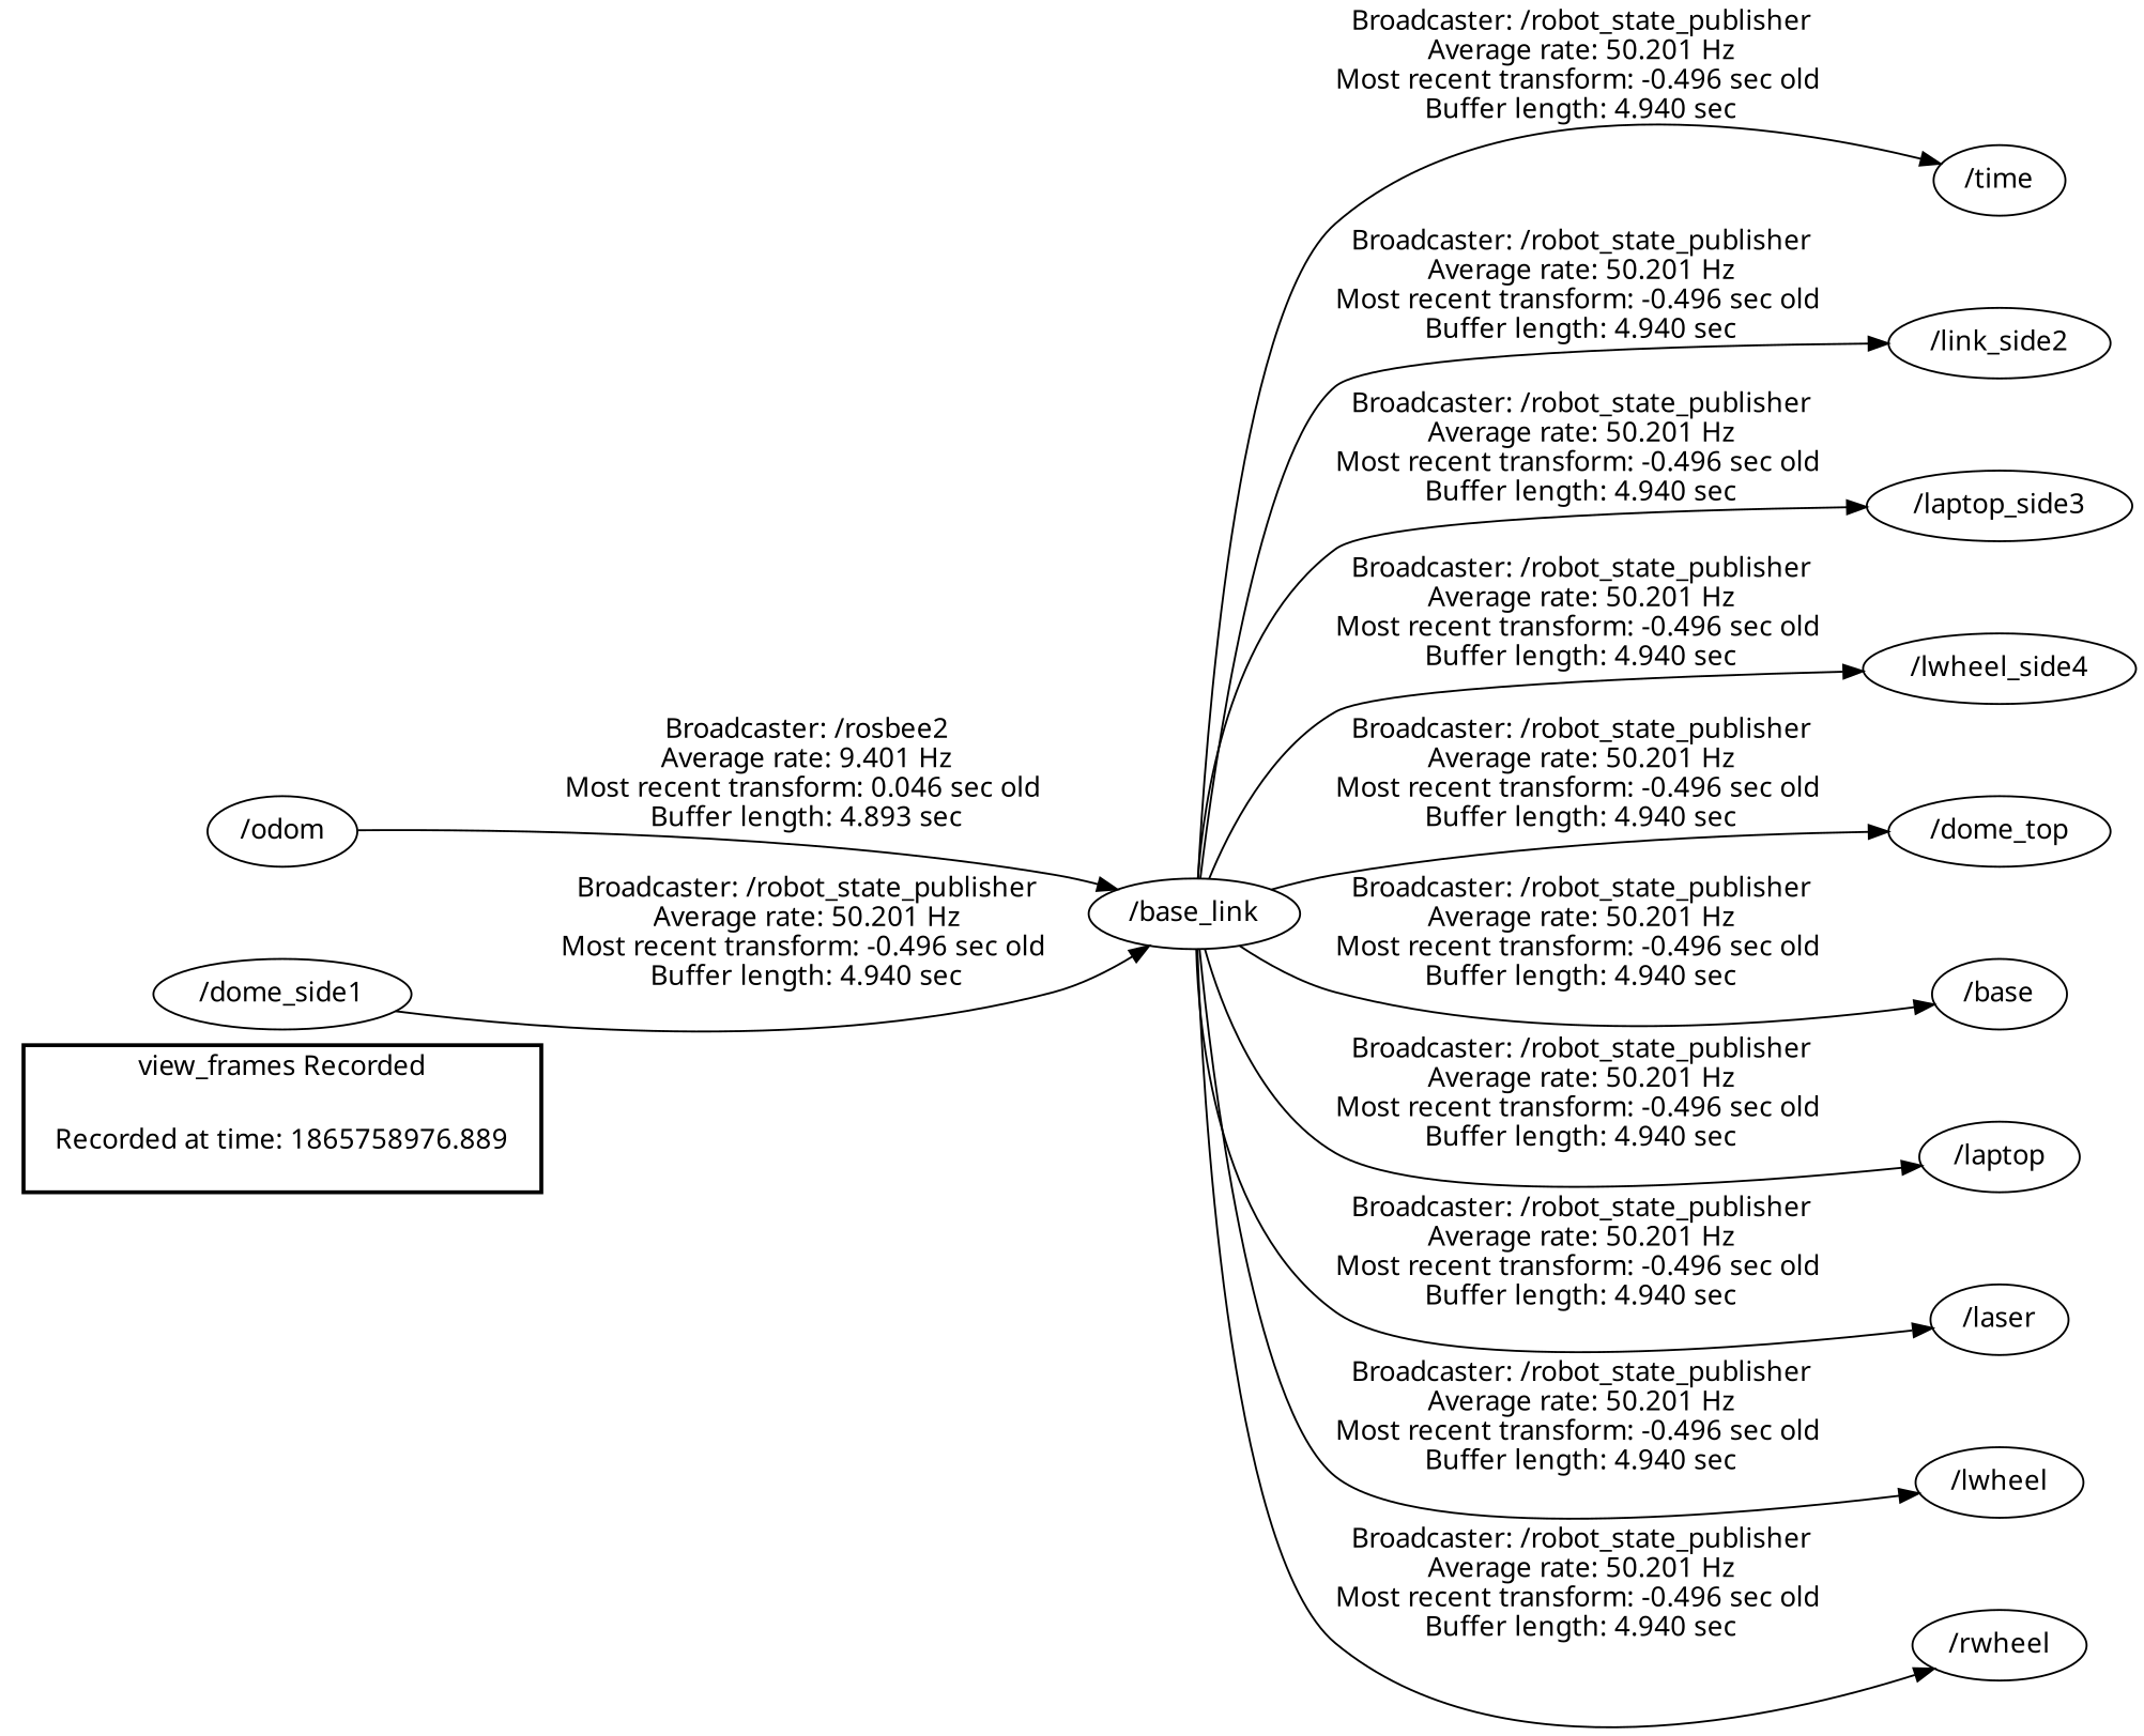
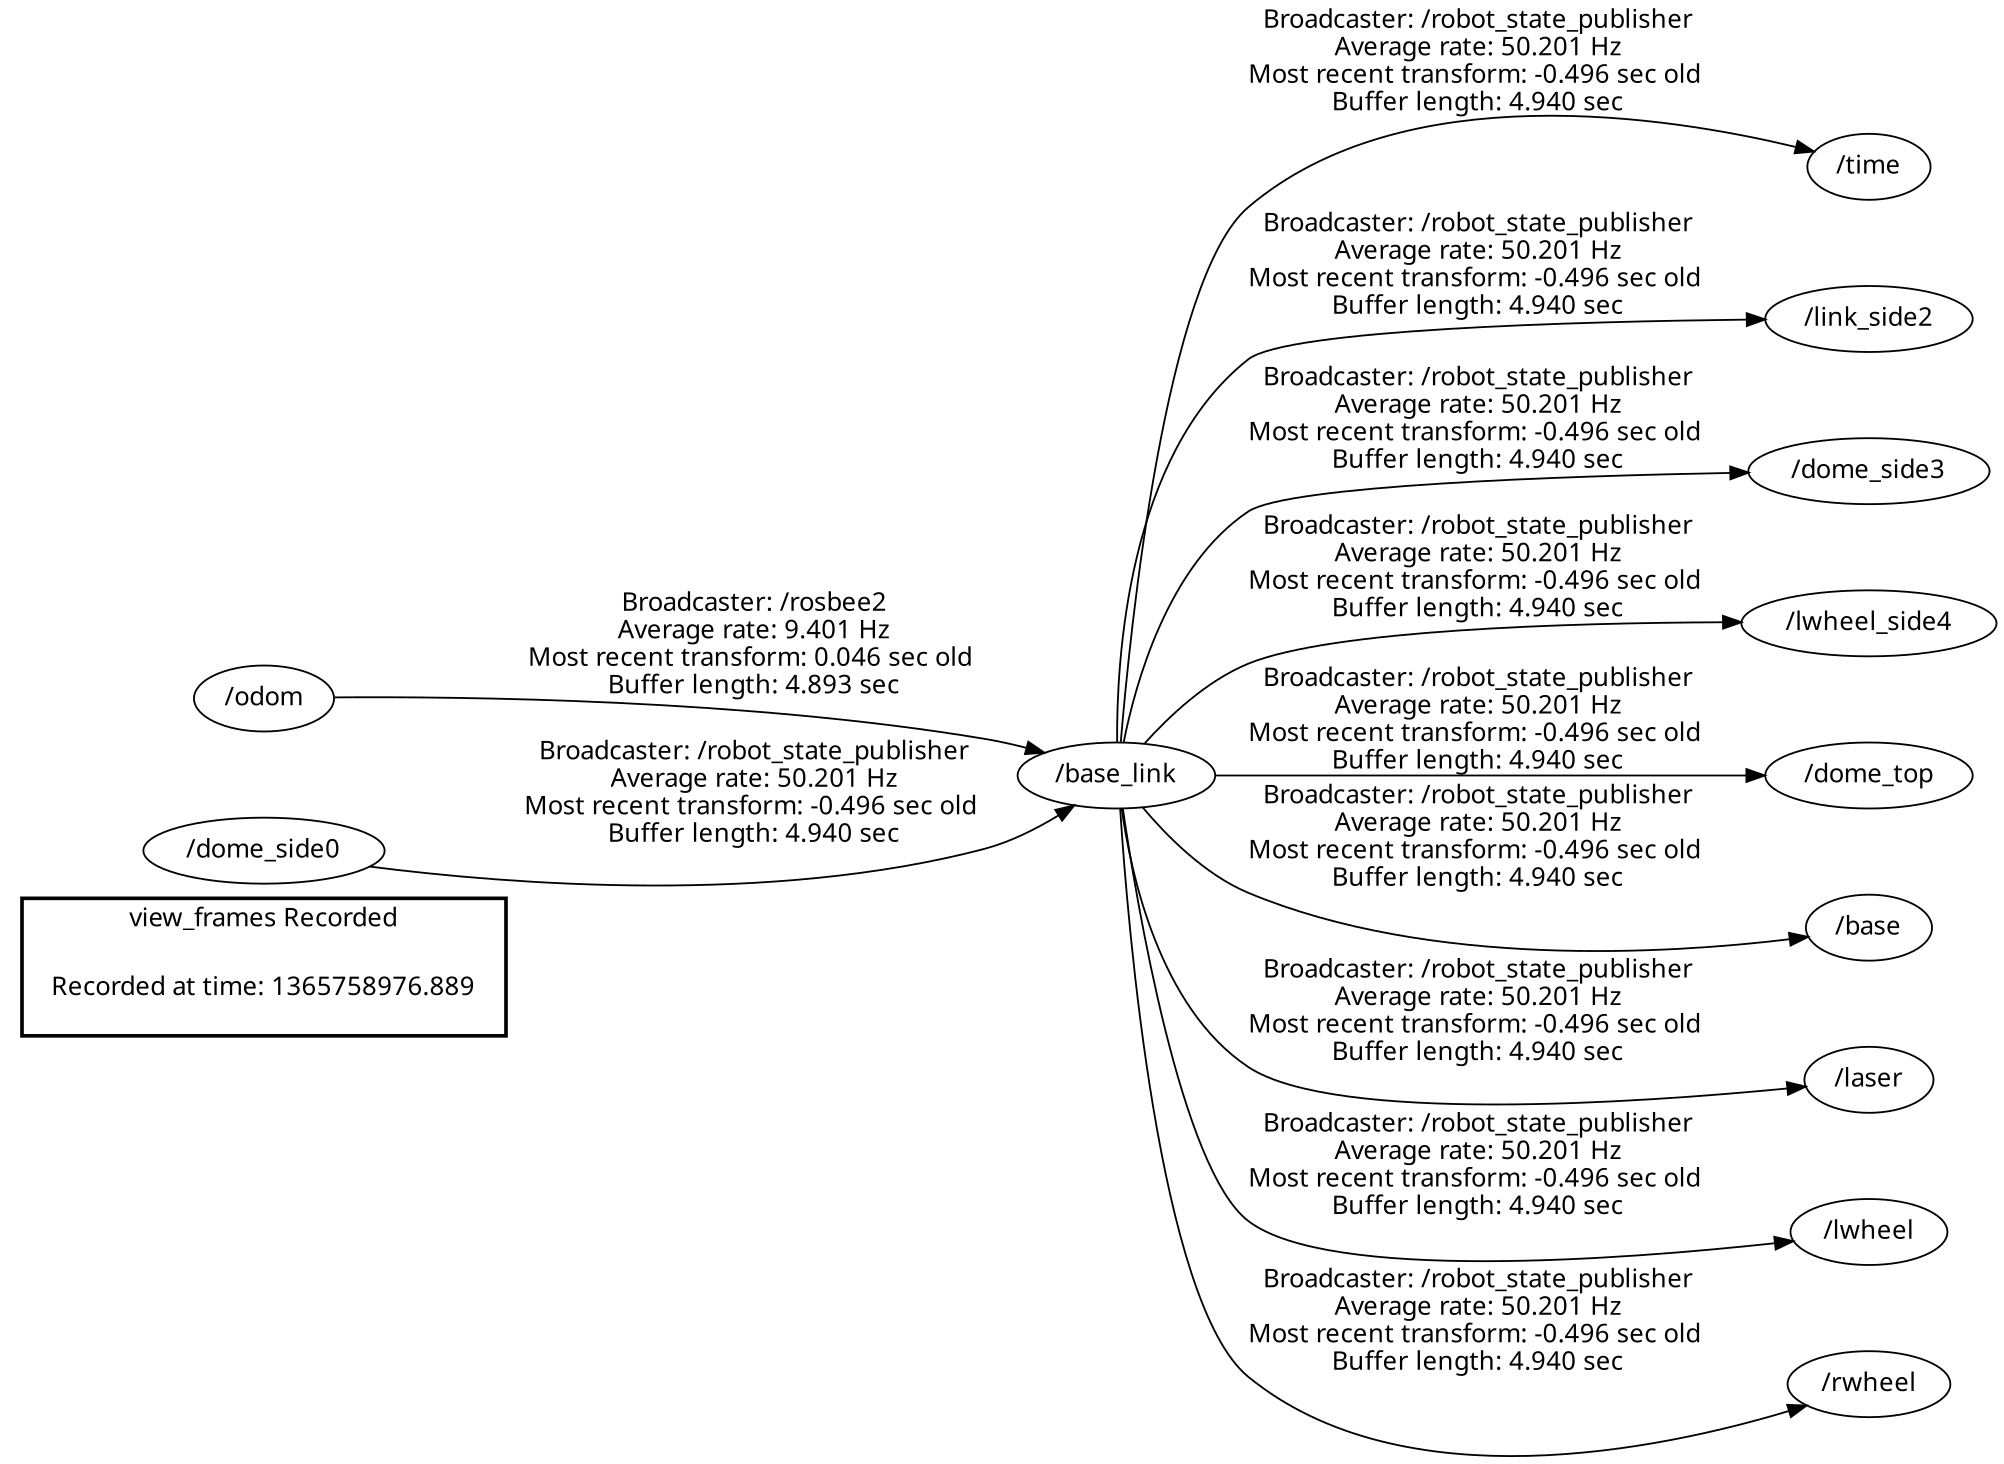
  digraph {
    fontname="Noto Sans"
    rankdir=LR
    node [fontname="Noto Sans"]
    edge [fontname="Noto Sans"]
-   "Recorded at time: 1365758976.889" [shape=plaintext label="Recorded at time: 1865758976.889"]
+   "Recorded at time: 1365758976.889" [shape=plaintext]
    "/odom"
    "/base_link"
    n4 [label="/time"]
    n5 [label="/link_side2"]
-   "/dome_side3" [label="/laptop_side3"]
+   "/dome_side3"
    n7 [label="/lwheel_side4"]
    "/dome_top"
    n9 [label="/base"]
-   "/laptop"
    "/laser"
    "/lwheel"
    "/rwheel"
-   "/dome_side1"
+   "/dome_side1" [label="/dome_side0"]
    subgraph cluster_1 {
      color=black
      label="view_frames Recorded"
      style=bold
      "Recorded at time: 1365758976.889"
    }
    "/odom" -> "/base_link" [label="Broadcaster: /rosbee2\nAverage rate: 9.401 Hz\nMost recent transform: 0.046 sec old \nBuffer length: 4.893 sec\n"]
    "/base_link" -> n4 [label="Broadcaster: /robot_state_publisher\nAverage rate: 50.201 Hz\nMost recent transform: -0.496 sec old \nBuffer length: 4.940 sec\n"]
    "/base_link" -> n5 [label="Broadcaster: /robot_state_publisher\nAverage rate: 50.201 Hz\nMost recent transform: -0.496 sec old \nBuffer length: 4.940 sec\n"]
    "/base_link" -> "/dome_side3" [label="Broadcaster: /robot_state_publisher\nAverage rate: 50.201 Hz\nMost recent transform: -0.496 sec old \nBuffer length: 4.940 sec\n"]
    "/base_link" -> n7 [label="Broadcaster: /robot_state_publisher\nAverage rate: 50.201 Hz\nMost recent transform: -0.496 sec old \nBuffer length: 4.940 sec\n"]
    "/base_link" -> "/dome_top" [label="Broadcaster: /robot_state_publisher\nAverage rate: 50.201 Hz\nMost recent transform: -0.496 sec old \nBuffer length: 4.940 sec\n"]
    "/base_link" -> n9 [label="Broadcaster: /robot_state_publisher\nAverage rate: 50.201 Hz\nMost recent transform: -0.496 sec old \nBuffer length: 4.940 sec\n"]
-   "/base_link" -> "/laptop" [label="Broadcaster: /robot_state_publisher\nAverage rate: 50.201 Hz\nMost recent transform: -0.496 sec old \nBuffer length: 4.940 sec\n"]
    "/base_link" -> "/laser" [label="Broadcaster: /robot_state_publisher\nAverage rate: 50.201 Hz\nMost recent transform: -0.496 sec old \nBuffer length: 4.940 sec\n"]
    "/base_link" -> "/lwheel" [label="Broadcaster: /robot_state_publisher\nAverage rate: 50.201 Hz\nMost recent transform: -0.496 sec old \nBuffer length: 4.940 sec\n"]
    "/base_link" -> "/rwheel" [label="Broadcaster: /robot_state_publisher\nAverage rate: 50.201 Hz\nMost recent transform: -0.496 sec old \nBuffer length: 4.940 sec\n"]
    "/dome_side1" -> "/base_link" [label="Broadcaster: /robot_state_publisher\nAverage rate: 50.201 Hz\nMost recent transform: -0.496 sec old \nBuffer length: 4.940 sec\n"]
  }
